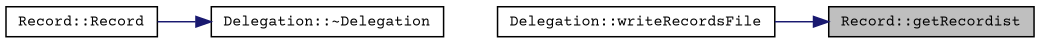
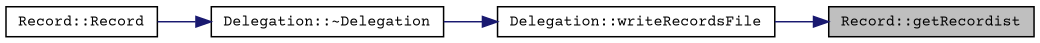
  digraph {
    fontname="Courier Prime"
    rankdir=RL
    node [color=black fillcolor=white fontname="Courier Prime" fontsize=10 shape=record style=filled]
    edge [color=midnightblue dir=back fontname="Courier Prime" fontsize=10 labelfontname=Helvetica labelfontsize=10 style=solid]
    n1 [fillcolor=grey75 fontcolor=black height=0.2 label="Record::getRecordist" width=0.4]
    n2 [height=0.2 label="Delegation::writeRecordsFile" width=0.4]
    n3 [height=0.2 label="Record::Record" width=0.4]
    n4 [height=0.2 label="Delegation::~Delegation" width=0.4]
    n1 -> n2
+   n2 -> n4
    n4 -> n3
  }
